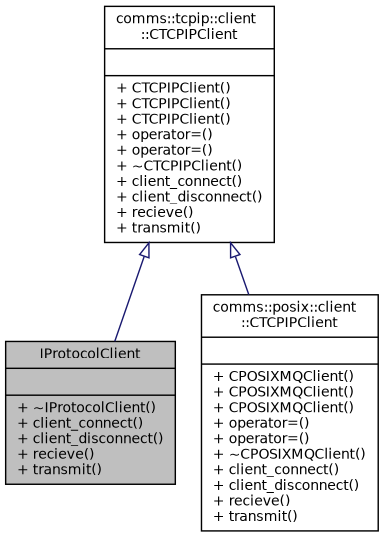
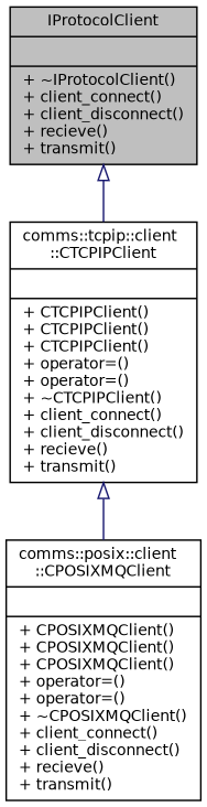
  digraph {
    node [color=black fillcolor=white fontname=Helvetica fontsize=10 shape=record style=filled]
    edge [arrowtail=onormal color=midnightblue dir=back fontname=Helvetica fontsize=10 labelfontname=Helvetica labelfontsize=10 style=solid]
    n1 [fillcolor=grey75 fontcolor=black height=0.2 label="{IProtocolClient\n||+ ~IProtocolClient()\l+ client_connect()\l+ client_disconnect()\l+ recieve()\l+ transmit()\l}" width=0.4]
    n2 [height=0.2 label="{comms::tcpip::client\l::CTCPIPClient\n||+ CTCPIPClient()\l+ CTCPIPClient()\l+ CTCPIPClient()\l+ operator=()\l+ operator=()\l+ ~CTCPIPClient()\l+ client_connect()\l+ client_disconnect()\l+ recieve()\l+ transmit()\l}" width=0.4]
-   n3 [height=0.2 label="{comms::posix::client\l::CTCPIPClient\n||+ CPOSIXMQClient()\l+ CPOSIXMQClient()\l+ CPOSIXMQClient()\l+ operator=()\l+ operator=()\l+ ~CPOSIXMQClient()\l+ client_connect()\l+ client_disconnect()\l+ recieve()\l+ transmit()\l}" width=0.4]
-   n2 -> n1
+   n3 [height=0.2 label="{comms::posix::client\l::CPOSIXMQClient\n||+ CPOSIXMQClient()\l+ CPOSIXMQClient()\l+ CPOSIXMQClient()\l+ operator=()\l+ operator=()\l+ ~CPOSIXMQClient()\l+ client_connect()\l+ client_disconnect()\l+ recieve()\l+ transmit()\l}" width=0.4]
+   n1 -> n2
    n2 -> n3
  }
